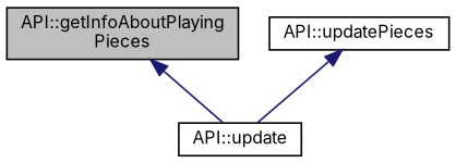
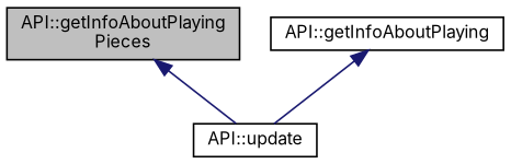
  digraph {
    fontname=Inter
    rankdir=TB
    node [color=black fillcolor=white fontname=Inter fontsize=10 shape=record style=filled]
    edge [color=midnightblue dir=back fontname=Inter fontsize=10 labelfontname=Helvetica labelfontsize=10 style=solid]
    n1 [fillcolor=grey75 fontcolor=black height=0.2 label="API::getInfoAboutPlaying\lPieces" width=0.4]
    n2 [height=0.2 label="API::update" width=0.4]
-   n3 [height=0.2 label="API::updatePieces" width=0.4]
+   n3 [height=0.2 label="API::getInfoAboutPlaying" width=0.4]
    n1 -> n2
    n3 -> n2
  }
